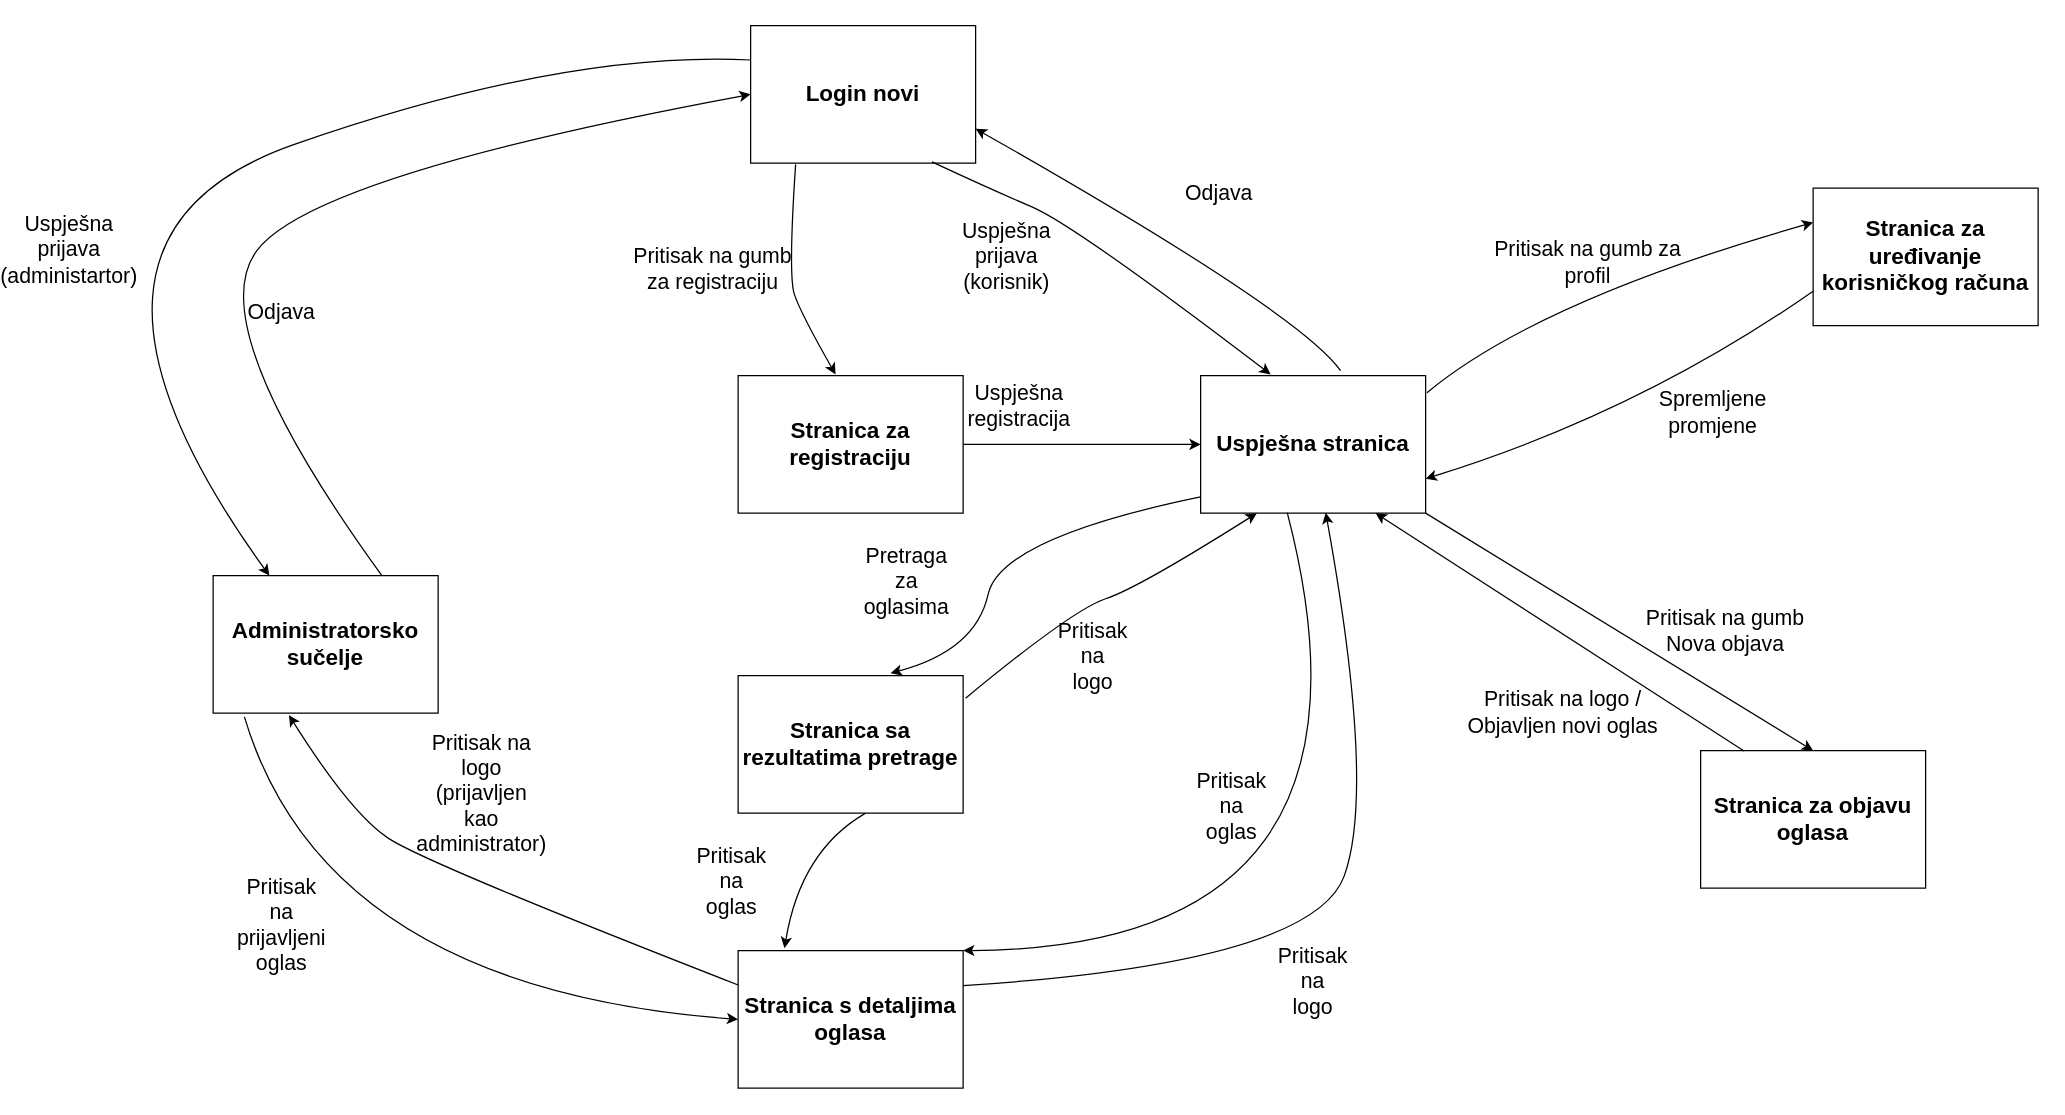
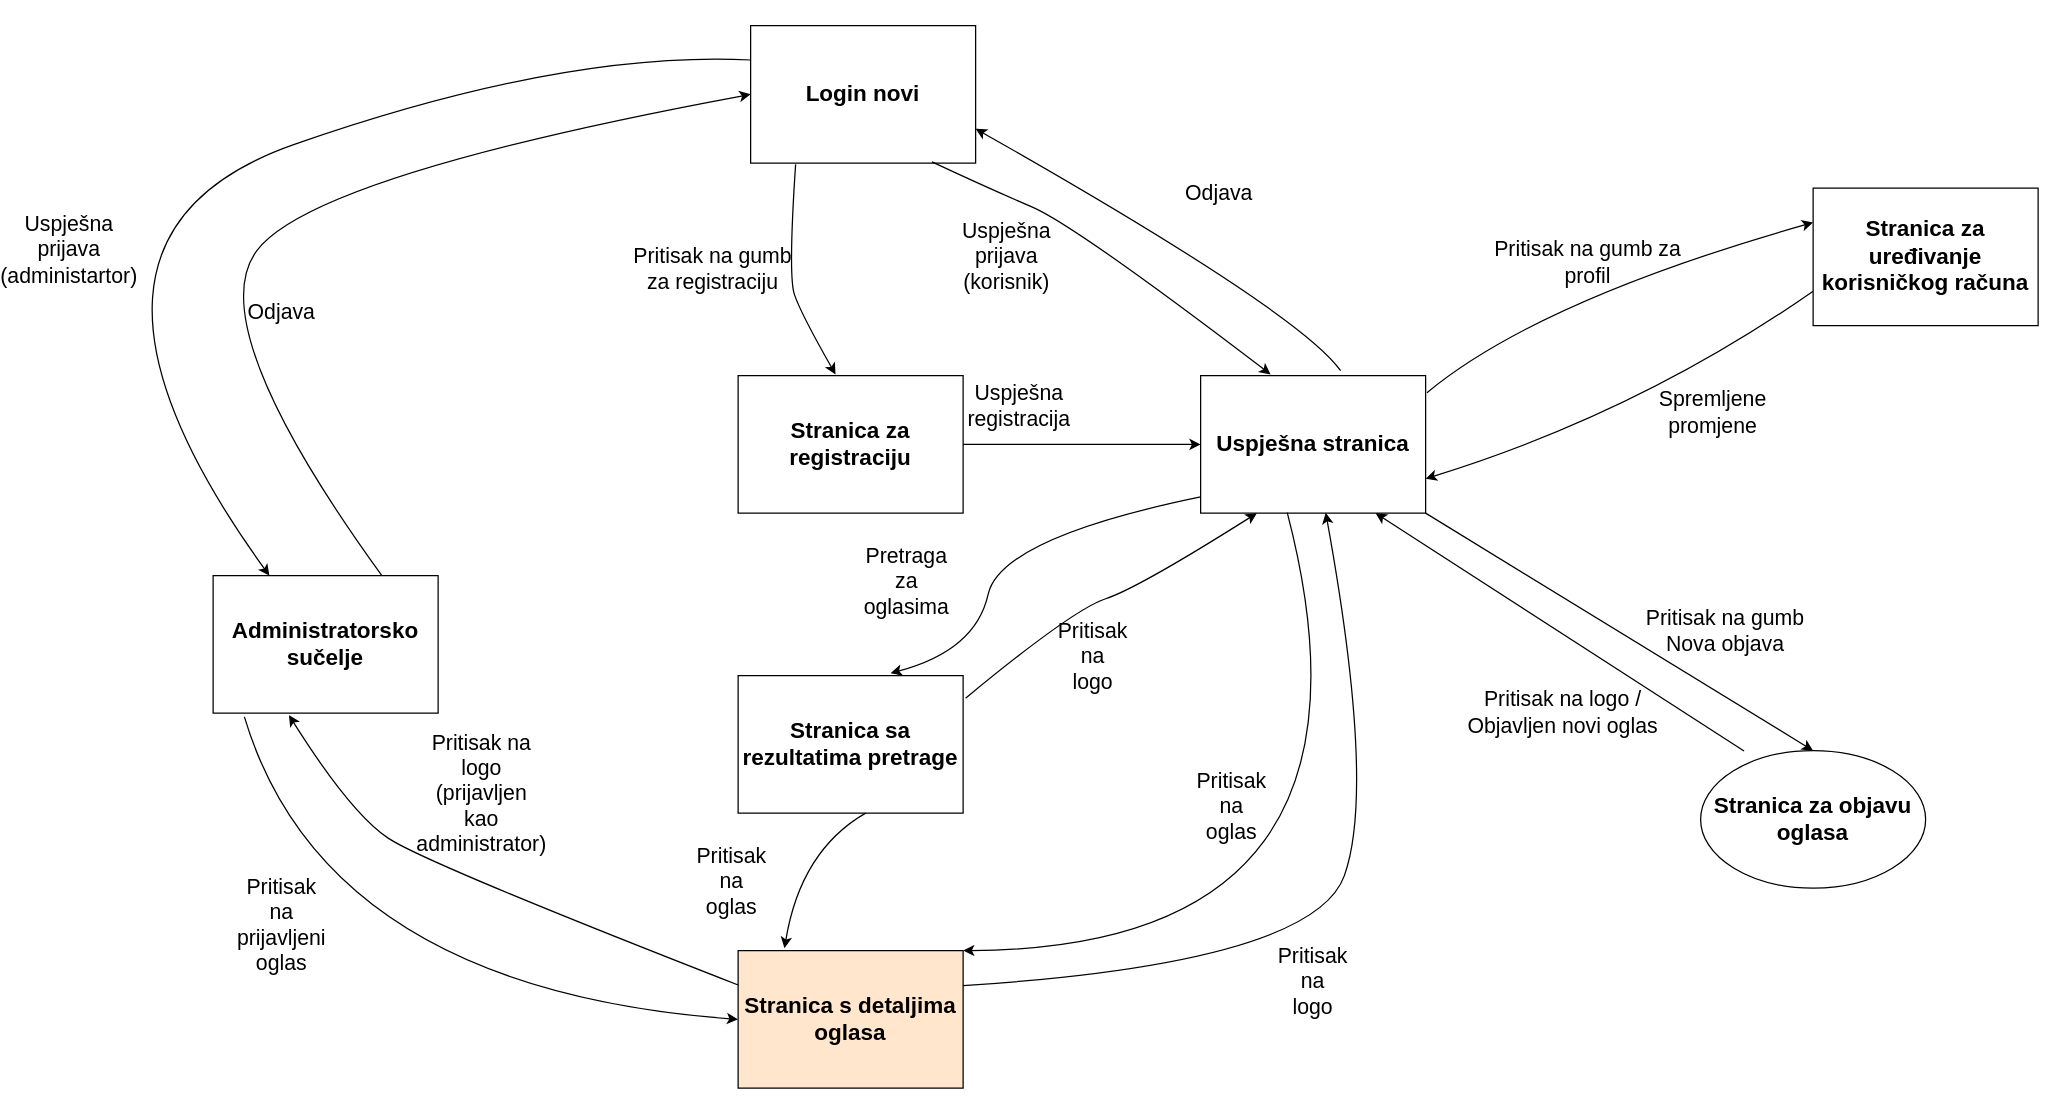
  <mxCell id="0" />
  <mxCell id="1" parent="0" />
  <mxCell id="2" value="&lt;font style=&quot;font-size: 18px;&quot;&gt;&lt;b&gt;Login novi&lt;/b&gt;&lt;/font&gt;" style="rounded=0;whiteSpace=wrap;html=1;" vertex="1" parent="1"><mxGeometry x="600" y="20" width="180" height="110" as="geometry" /></mxCell>
  <mxCell id="3" value="&lt;font style=&quot;font-size: 18px;&quot;&gt;&lt;b&gt;Stranica za registraciju&lt;/b&gt;&lt;/font&gt;" style="rounded=0;whiteSpace=wrap;html=1;" vertex="1" parent="1"><mxGeometry x="590" y="300" width="180" height="110" as="geometry" /></mxCell>
  <mxCell id="4" value="" style="curved=1;endArrow=classic;html=1;rounded=0;exitX=0.2;exitY=1.009;exitDx=0;exitDy=0;exitPerimeter=0;entryX=0.433;entryY=-0.009;entryDx=0;entryDy=0;entryPerimeter=0;" edge="1" parent="1" source="2" target="3"><mxGeometry width="50" height="50" relative="1" as="geometry"><mxPoint x="680" y="410" as="sourcePoint" /><mxPoint x="680" y="560" as="targetPoint" /><Array as="points"><mxPoint x="630" y="220" /><mxPoint x="640" y="250" /></Array></mxGeometry></mxCell>
  <mxCell id="5" value="&lt;span style=&quot;font-size: 17px;&quot;&gt;Pritisak na gumb za registraciju&lt;/span&gt;" style="text;html=1;align=center;verticalAlign=middle;whiteSpace=wrap;rounded=0;" vertex="1" parent="1"><mxGeometry x="500" y="200" width="140" height="30" as="geometry" /></mxCell>
  <mxCell id="6" value="&lt;span style=&quot;font-size: 18px;&quot;&gt;&lt;b&gt;Uspješna stranica&lt;/b&gt;&lt;/span&gt;" style="rounded=0;whiteSpace=wrap;html=1;" vertex="1" parent="1"><mxGeometry x="960" y="300" width="180" height="110" as="geometry" /></mxCell>
  <mxCell id="7" value="" style="endArrow=classic;html=1;rounded=0;exitX=1;exitY=0.5;exitDx=0;exitDy=0;entryX=0;entryY=0.5;entryDx=0;entryDy=0;" edge="1" parent="1" source="3" target="6"><mxGeometry width="50" height="50" relative="1" as="geometry"><mxPoint x="790" y="450" as="sourcePoint" /><mxPoint x="840" y="400" as="targetPoint" /></mxGeometry></mxCell>
  <mxCell id="8" value="&lt;span style=&quot;font-size: 17px;&quot;&gt;Uspješna registracija&lt;/span&gt;" style="text;html=1;align=center;verticalAlign=middle;whiteSpace=wrap;rounded=0;" vertex="1" parent="1"><mxGeometry x="800" y="310" width="30" height="30" as="geometry" /></mxCell>
  <mxCell id="9" value="" style="curved=1;endArrow=classic;html=1;rounded=0;exitX=0.806;exitY=0.991;exitDx=0;exitDy=0;exitPerimeter=0;entryX=0.311;entryY=-0.009;entryDx=0;entryDy=0;entryPerimeter=0;" edge="1" parent="1" source="2" target="6"><mxGeometry width="50" height="50" relative="1" as="geometry"><mxPoint x="830" y="230" as="sourcePoint" /><mxPoint x="880" y="180" as="targetPoint" /><Array as="points"><mxPoint x="790" y="150" /><mxPoint x="860" y="180" /></Array></mxGeometry></mxCell>
  <mxCell id="10" value="&lt;span style=&quot;font-size: 17px;&quot;&gt;Uspješna prijava (korisnik)&lt;/span&gt;" style="text;html=1;align=center;verticalAlign=middle;whiteSpace=wrap;rounded=0;" vertex="1" parent="1"><mxGeometry x="790" y="190" width="30" height="30" as="geometry" /></mxCell>
  <mxCell id="11" value="&lt;font style=&quot;font-size: 18px;&quot;&gt;&lt;b&gt;Stranica sa rezultatima pretrage&lt;/b&gt;&lt;/font&gt;" style="rounded=0;whiteSpace=wrap;html=1;" vertex="1" parent="1"><mxGeometry x="590" y="540" width="180" height="110" as="geometry" /></mxCell>
  <mxCell id="12" value="" style="curved=1;endArrow=classic;html=1;rounded=0;entryX=1;entryY=0.75;entryDx=0;entryDy=0;exitX=0.622;exitY=-0.036;exitDx=0;exitDy=0;exitPerimeter=0;" edge="1" parent="1" source="6" target="2"><mxGeometry width="50" height="50" relative="1" as="geometry"><mxPoint x="990" y="250" as="sourcePoint" /><mxPoint x="1040" y="200" as="targetPoint" /><Array as="points"><mxPoint x="1040" y="250" /></Array></mxGeometry></mxCell>
  <mxCell id="13" value="&lt;span style=&quot;font-size: 17px;&quot;&gt;Odjava&lt;/span&gt;" style="text;html=1;align=center;verticalAlign=middle;whiteSpace=wrap;rounded=0;" vertex="1" parent="1"><mxGeometry x="960" y="140" width="30" height="30" as="geometry" /></mxCell>
  <mxCell id="14" value="" style="curved=1;endArrow=classic;html=1;rounded=0;exitX=0;exitY=0.882;exitDx=0;exitDy=0;exitPerimeter=0;entryX=0.678;entryY=-0.018;entryDx=0;entryDy=0;entryPerimeter=0;" edge="1" parent="1" source="6" target="11"><mxGeometry width="50" height="50" relative="1" as="geometry"><mxPoint x="860" y="660" as="sourcePoint" /><mxPoint x="910" y="610" as="targetPoint" /><Array as="points"><mxPoint x="800" y="430" /><mxPoint x="780" y="520" /></Array></mxGeometry></mxCell>
  <mxCell id="15" value="&lt;span style=&quot;font-size: 17px;&quot;&gt;Pretraga za oglasima&lt;/span&gt;" style="text;html=1;align=center;verticalAlign=middle;whiteSpace=wrap;rounded=0;" vertex="1" parent="1"><mxGeometry x="710" y="450" width="30" height="30" as="geometry" /></mxCell>
  <mxCell id="16" value="" style="curved=1;endArrow=classic;html=1;rounded=0;exitX=1.011;exitY=0.164;exitDx=0;exitDy=0;exitPerimeter=0;entryX=0.25;entryY=1;entryDx=0;entryDy=0;" edge="1" parent="1" source="11" target="6"><mxGeometry width="50" height="50" relative="1" as="geometry"><mxPoint x="976" y="480" as="sourcePoint" /><mxPoint x="800" y="605" as="targetPoint" /><Array as="points"><mxPoint x="858" y="487" /><mxPoint x="910" y="470" /></Array></mxGeometry></mxCell>
  <mxCell id="17" value="&lt;span style=&quot;font-size: 17px;&quot;&gt;Pritisak na logo&lt;/span&gt;" style="text;html=1;align=center;verticalAlign=middle;whiteSpace=wrap;rounded=0;" vertex="1" parent="1"><mxGeometry x="859" y="510" width="30" height="30" as="geometry" /></mxCell>
- <mxCell id="18" value="&lt;font style=&quot;font-size: 18px;&quot;&gt;&lt;b&gt;Stranica s detaljima oglasa&lt;/b&gt;&lt;/font&gt;" style="rounded=0;whiteSpace=wrap;html=1;" vertex="1" parent="1"><mxGeometry x="590" y="760" width="180" height="110" as="geometry" /></mxCell>
+ <mxCell id="18" value="&lt;font style=&quot;font-size: 18px;&quot;&gt;&lt;b&gt;Stranica s detaljima oglasa&lt;/b&gt;&lt;/font&gt;" style="rounded=0;whiteSpace=wrap;html=1;fillColor=#ffe6cc;" vertex="1" parent="1"><mxGeometry x="590" y="760" width="180" height="110" as="geometry" /></mxCell>
  <mxCell id="19" value="" style="curved=1;endArrow=classic;html=1;rounded=0;exitX=0;exitY=0.882;exitDx=0;exitDy=0;exitPerimeter=0;entryX=0.206;entryY=-0.018;entryDx=0;entryDy=0;entryPerimeter=0;" edge="1" parent="1" target="18"><mxGeometry width="50" height="50" relative="1" as="geometry"><mxPoint x="692" y="650" as="sourcePoint" /><mxPoint x="530" y="791" as="targetPoint" /><Array as="points"><mxPoint x="640" y="680" /></Array></mxGeometry></mxCell>
  <mxCell id="20" value="&lt;span style=&quot;font-size: 17px;&quot;&gt;Pritisak na oglas&lt;/span&gt;" style="text;html=1;align=center;verticalAlign=middle;whiteSpace=wrap;rounded=0;" vertex="1" parent="1"><mxGeometry x="570" y="690" width="30" height="30" as="geometry" /></mxCell>
  <mxCell id="21" value="&lt;span style=&quot;font-size: 18px;&quot;&gt;&lt;b&gt;Administratorsko sučelje&lt;/b&gt;&lt;/span&gt;" style="rounded=0;whiteSpace=wrap;html=1;" vertex="1" parent="1"><mxGeometry x="170" y="460" width="180" height="110" as="geometry" /></mxCell>
  <mxCell id="22" value="" style="curved=1;endArrow=classic;html=1;rounded=0;entryX=0;entryY=0.5;entryDx=0;entryDy=0;exitX=0.75;exitY=0;exitDx=0;exitDy=0;" edge="1" parent="1" source="21" target="2"><mxGeometry width="50" height="50" relative="1" as="geometry"><mxPoint x="1206" y="540" as="sourcePoint" /><mxPoint x="1000" y="347" as="targetPoint" /><Array as="points"><mxPoint x="160" y="260" /><mxPoint x="250" y="140" /></Array></mxGeometry></mxCell>
  <mxCell id="23" value="&lt;span style=&quot;font-size: 17px;&quot;&gt;Odjava&lt;/span&gt;" style="text;html=1;align=center;verticalAlign=middle;whiteSpace=wrap;rounded=0;" vertex="1" parent="1"><mxGeometry x="210" y="240" width="30" height="20" as="geometry" /></mxCell>
  <mxCell id="24" value="" style="curved=1;endArrow=classic;html=1;rounded=0;entryX=0.25;entryY=0;entryDx=0;entryDy=0;exitX=0;exitY=0.25;exitDx=0;exitDy=0;" edge="1" parent="1" source="2" target="21"><mxGeometry width="50" height="50" relative="1" as="geometry"><mxPoint x="699" y="29" as="sourcePoint" /><mxPoint x="1126" y="540" as="targetPoint" /><Array as="points"><mxPoint x="450" y="40" /><mxPoint x="20" y="190" /></Array></mxGeometry></mxCell>
  <mxCell id="25" value="&lt;span style=&quot;font-size: 17px;&quot;&gt;Uspješna prijava (administartor)&lt;/span&gt;" style="text;html=1;align=center;verticalAlign=middle;whiteSpace=wrap;rounded=0;" vertex="1" parent="1"><mxGeometry x="40" y="190" width="30" height="20" as="geometry" /></mxCell>
  <mxCell id="26" value="" style="curved=1;endArrow=classic;html=1;rounded=0;exitX=0.139;exitY=1.027;exitDx=0;exitDy=0;exitPerimeter=0;entryX=0;entryY=0.5;entryDx=0;entryDy=0;" edge="1" parent="1" source="21" target="18"><mxGeometry width="50" height="50" relative="1" as="geometry"><mxPoint x="950" y="830" as="sourcePoint" /><mxPoint x="1000" y="780" as="targetPoint" /><Array as="points"><mxPoint x="260" y="790" /></Array></mxGeometry></mxCell>
  <mxCell id="27" value="&lt;span style=&quot;font-size: 17px;&quot;&gt;Pritisak na prijavljeni oglas&lt;/span&gt;" style="text;html=1;align=center;verticalAlign=middle;whiteSpace=wrap;rounded=0;" vertex="1" parent="1"><mxGeometry x="210" y="730" width="30" height="20" as="geometry" /></mxCell>
  <mxCell id="28" value="" style="curved=1;endArrow=classic;html=1;rounded=0;exitX=0.385;exitY=0.997;exitDx=0;exitDy=0;entryX=1;entryY=0;entryDx=0;entryDy=0;exitPerimeter=0;" edge="1" parent="1" source="6" target="18"><mxGeometry width="50" height="50" relative="1" as="geometry"><mxPoint x="1002" y="410" as="sourcePoint" /><mxPoint x="840" y="551" as="targetPoint" /><Array as="points"><mxPoint x="1120" y="758" /></Array></mxGeometry></mxCell>
  <mxCell id="29" value="&lt;span style=&quot;font-size: 17px;&quot;&gt;Pritisak na oglas&lt;/span&gt;" style="text;html=1;align=center;verticalAlign=middle;whiteSpace=wrap;rounded=0;" vertex="1" parent="1"><mxGeometry x="970" y="630" width="30" height="30" as="geometry" /></mxCell>
  <mxCell id="30" value="" style="curved=1;endArrow=classic;html=1;rounded=0;exitX=1.011;exitY=0.164;exitDx=0;exitDy=0;exitPerimeter=0;entryX=0.556;entryY=0.997;entryDx=0;entryDy=0;entryPerimeter=0;" edge="1" parent="1" target="6"><mxGeometry width="50" height="50" relative="1" as="geometry"><mxPoint x="770" y="788" as="sourcePoint" /><mxPoint x="1090" y="420" as="targetPoint" /><Array as="points"><mxPoint x="1050" y="770" /><mxPoint x="1100" y="630" /></Array></mxGeometry></mxCell>
  <mxCell id="31" value="&lt;span style=&quot;font-size: 17px;&quot;&gt;Pritisak na logo&lt;/span&gt;" style="text;html=1;align=center;verticalAlign=middle;whiteSpace=wrap;rounded=0;" vertex="1" parent="1"><mxGeometry x="1035" y="770" width="30" height="30" as="geometry" /></mxCell>
  <mxCell id="32" value="" style="curved=1;endArrow=classic;html=1;rounded=0;exitX=0;exitY=0.25;exitDx=0;exitDy=0;entryX=0.337;entryY=1.015;entryDx=0;entryDy=0;entryPerimeter=0;" edge="1" parent="1" source="18" target="21"><mxGeometry width="50" height="50" relative="1" as="geometry"><mxPoint x="928" y="1025" as="sourcePoint" /><mxPoint x="1180" y="650" as="targetPoint" /><Array as="points"><mxPoint x="340" y="690" /><mxPoint x="280" y="650" /></Array></mxGeometry></mxCell>
  <mxCell id="33" value="&lt;span style=&quot;font-size: 17px;&quot;&gt;Pritisak na logo (prijavljen kao administrator)&lt;/span&gt;" style="text;html=1;align=center;verticalAlign=middle;whiteSpace=wrap;rounded=0;" vertex="1" parent="1"><mxGeometry x="370" y="620" width="30" height="30" as="geometry" /></mxCell>
  <mxCell id="34" value="&lt;span style=&quot;font-size: 18px;&quot;&gt;&lt;b&gt;Stranica za uređivanje korisničkog računa&lt;/b&gt;&lt;/span&gt;" style="rounded=0;whiteSpace=wrap;html=1;" vertex="1" parent="1"><mxGeometry x="1450" y="150" width="180" height="110" as="geometry" /></mxCell>
  <mxCell id="35" value="" style="curved=1;endArrow=classic;html=1;rounded=0;entryX=0;entryY=0.25;entryDx=0;entryDy=0;exitX=1.006;exitY=0.124;exitDx=0;exitDy=0;exitPerimeter=0;" edge="1" parent="1" source="6" target="34"><mxGeometry width="50" height="50" relative="1" as="geometry"><mxPoint x="1296" y="313" as="sourcePoint" /><mxPoint x="1090" y="120" as="targetPoint" /><Array as="points"><mxPoint x="1230" y="240" /></Array></mxGeometry></mxCell>
  <mxCell id="36" value="" style="curved=1;endArrow=classic;html=1;rounded=0;entryX=1;entryY=0.75;entryDx=0;entryDy=0;exitX=0;exitY=0.75;exitDx=0;exitDy=0;" edge="1" parent="1" source="34" target="6"><mxGeometry width="50" height="50" relative="1" as="geometry"><mxPoint x="1365" y="420" as="sourcePoint" /><mxPoint x="1080" y="406" as="targetPoint" /><Array as="points"><mxPoint x="1310" y="330" /></Array></mxGeometry></mxCell>
  <mxCell id="37" value="&lt;span style=&quot;font-size: 17px;&quot;&gt;Pritisak na gumb za profil&lt;/span&gt;" style="text;html=1;align=center;verticalAlign=middle;whiteSpace=wrap;rounded=0;" vertex="1" parent="1"><mxGeometry x="1190" y="200" width="160" height="20" as="geometry" /></mxCell>
  <mxCell id="38" value="&lt;span style=&quot;font-size: 17px;&quot;&gt;Spremljene promjene&lt;/span&gt;" style="text;html=1;align=center;verticalAlign=middle;whiteSpace=wrap;rounded=0;" vertex="1" parent="1"><mxGeometry x="1290" y="320" width="160" height="20" as="geometry" /></mxCell>
- <mxCell id="39" value="&lt;span style=&quot;font-size: 18px;&quot;&gt;&lt;b&gt;Stranica za objavu oglasa&lt;/b&gt;&lt;/span&gt;" style="rounded=0;whiteSpace=wrap;html=1;" vertex="1" parent="1"><mxGeometry x="1360" y="600" width="180" height="110" as="geometry" /></mxCell>
+ <mxCell id="39" value="&lt;span style=&quot;font-size: 18px;&quot;&gt;&lt;b&gt;Stranica za objavu oglasa&lt;/b&gt;&lt;/span&gt;" style="ellipse;whiteSpace=wrap;html=1;" vertex="1" parent="1"><mxGeometry x="1360" y="600" width="180" height="110" as="geometry" /></mxCell>
  <mxCell id="40" value="" style="endArrow=classic;html=1;rounded=0;exitX=1;exitY=1;exitDx=0;exitDy=0;entryX=0.5;entryY=0;entryDx=0;entryDy=0;" edge="1" parent="1" source="6" target="39"><mxGeometry width="50" height="50" relative="1" as="geometry"><mxPoint x="1210" y="540" as="sourcePoint" /><mxPoint x="1260" y="490" as="targetPoint" /></mxGeometry></mxCell>
  <mxCell id="41" value="" style="endArrow=classic;html=1;rounded=0;exitX=0.193;exitY=0.003;exitDx=0;exitDy=0;entryX=0.5;entryY=0;entryDx=0;entryDy=0;exitPerimeter=0;" edge="1" parent="1" source="39"><mxGeometry width="50" height="50" relative="1" as="geometry"><mxPoint x="1330" y="600" as="sourcePoint" /><mxPoint x="1100" y="410" as="targetPoint" /></mxGeometry></mxCell>
  <mxCell id="42" value="&lt;span style=&quot;font-size: 17px;&quot;&gt;Pritisak na logo / Objavljen novi oglas&lt;/span&gt;" style="text;html=1;align=center;verticalAlign=middle;whiteSpace=wrap;rounded=0;" vertex="1" parent="1"><mxGeometry x="1170" y="560" width="160" height="20" as="geometry" /></mxCell>
  <mxCell id="43" value="&lt;span style=&quot;font-size: 17px;&quot;&gt;Pritisak na gumb Nova objava&lt;/span&gt;" style="text;html=1;align=center;verticalAlign=middle;whiteSpace=wrap;rounded=0;" vertex="1" parent="1"><mxGeometry x="1300" y="495" width="160" height="20" as="geometry" /></mxCell>
